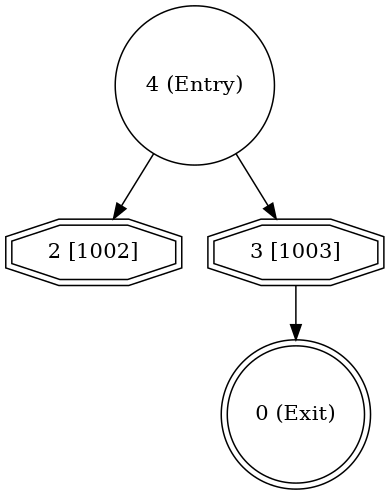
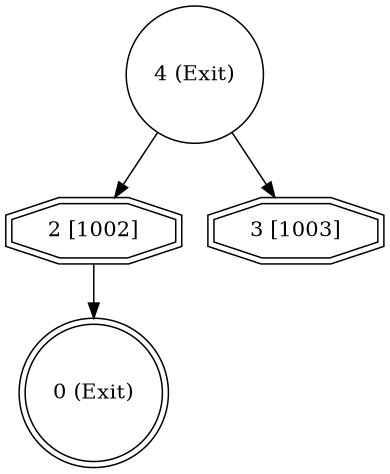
  strict digraph {
    node [callees="[]" markType=0 markers="[]" shape=doubleoctagon]
    edge [backedge=False]
    n1 [label="0 (Exit)" orderedSuccessors="[]" shape=doublecircle]
    n2 [callees="['MARK']" label="2 [1002]" markType=3 markers="[1002]" orderedSuccessors="['0']"]
    n3 [callees="['MARK']" label="3 [1003]" markType=3 markers="[1003]" orderedSuccessors="['2', '1']"]
-   n4 [label="4 (Entry)" orderedSuccessors="['3']" shape=circle]
-   n3 -> n1
+   n4 [label="4 (Exit)" orderedSuccessors="['3']" shape=circle]
+   n2 -> n1
    n4 -> n2
    n4 -> n3
  }
